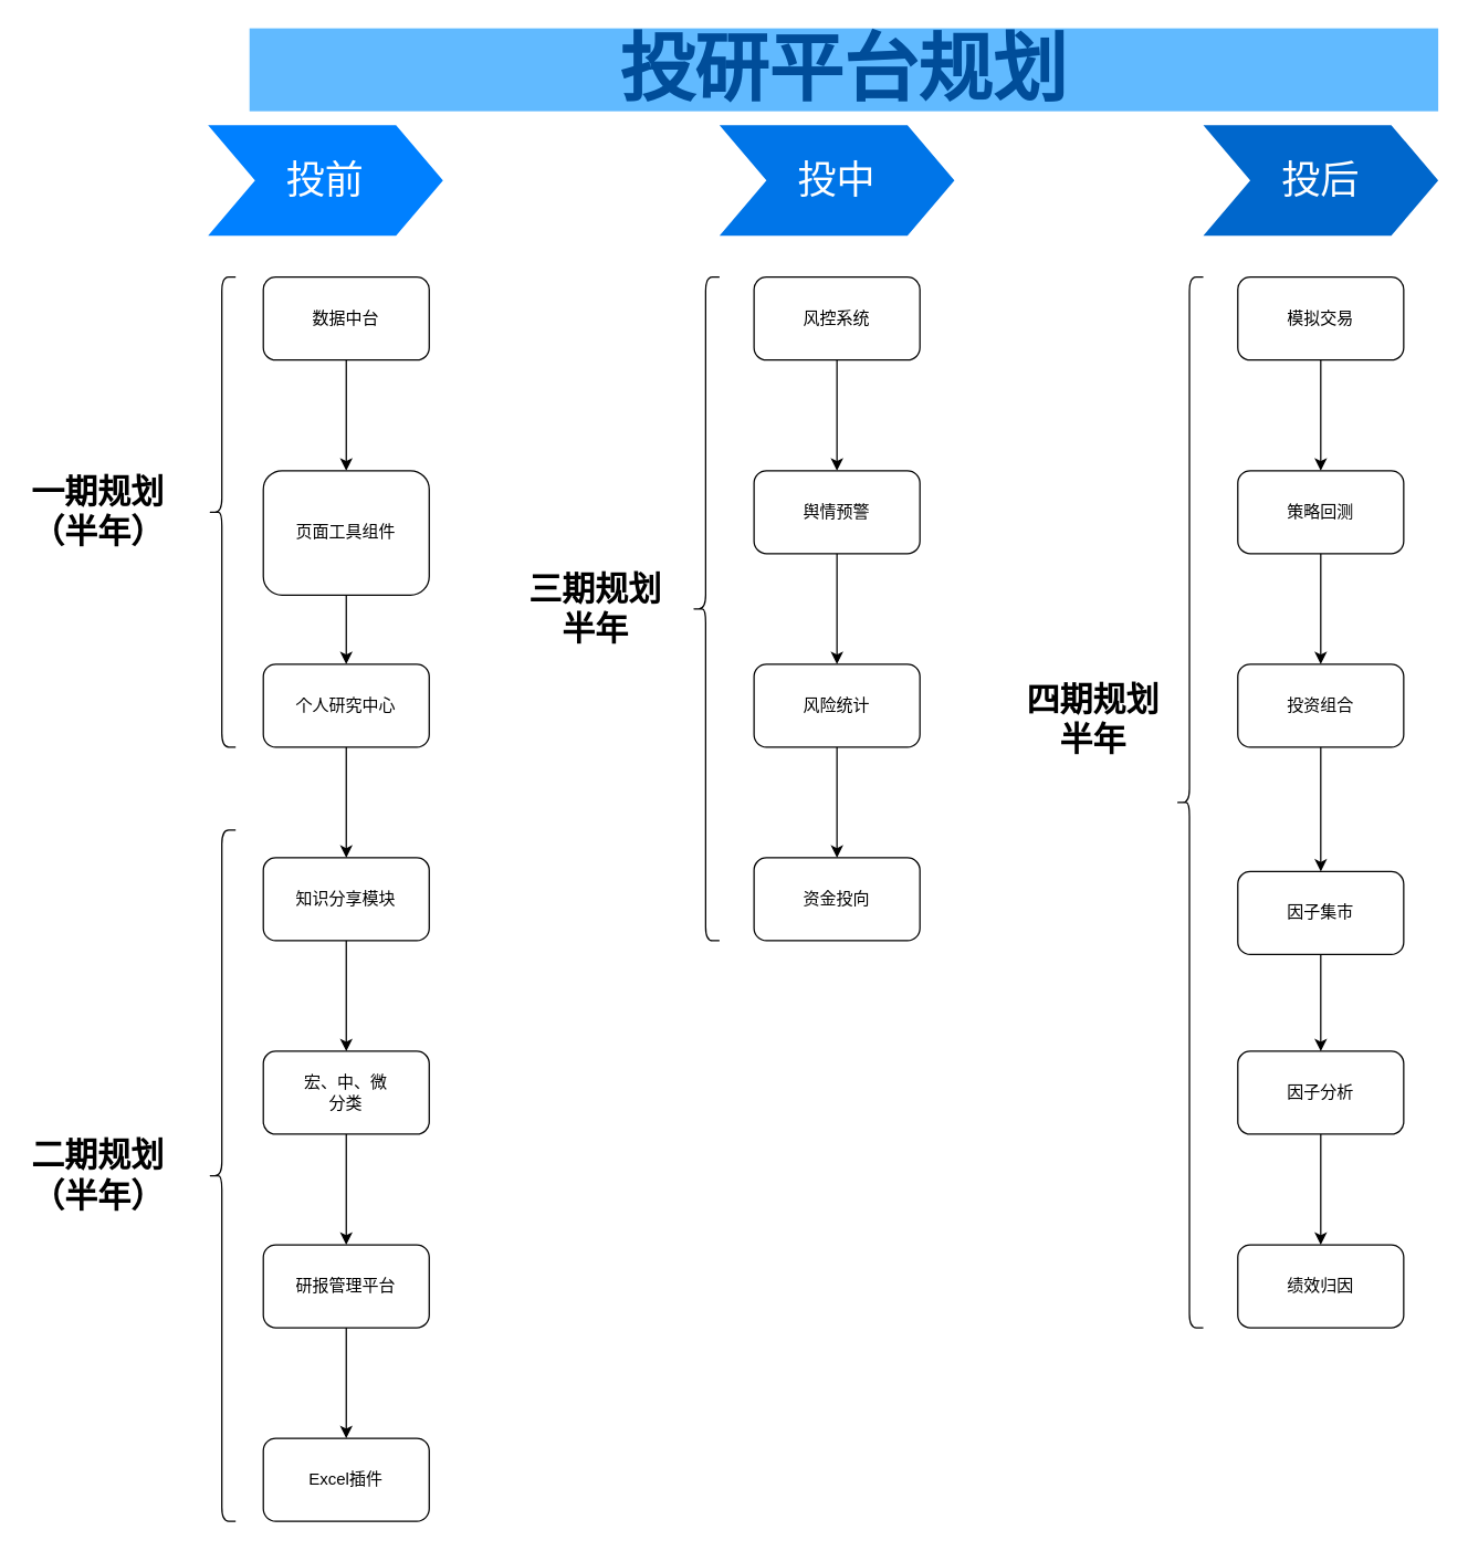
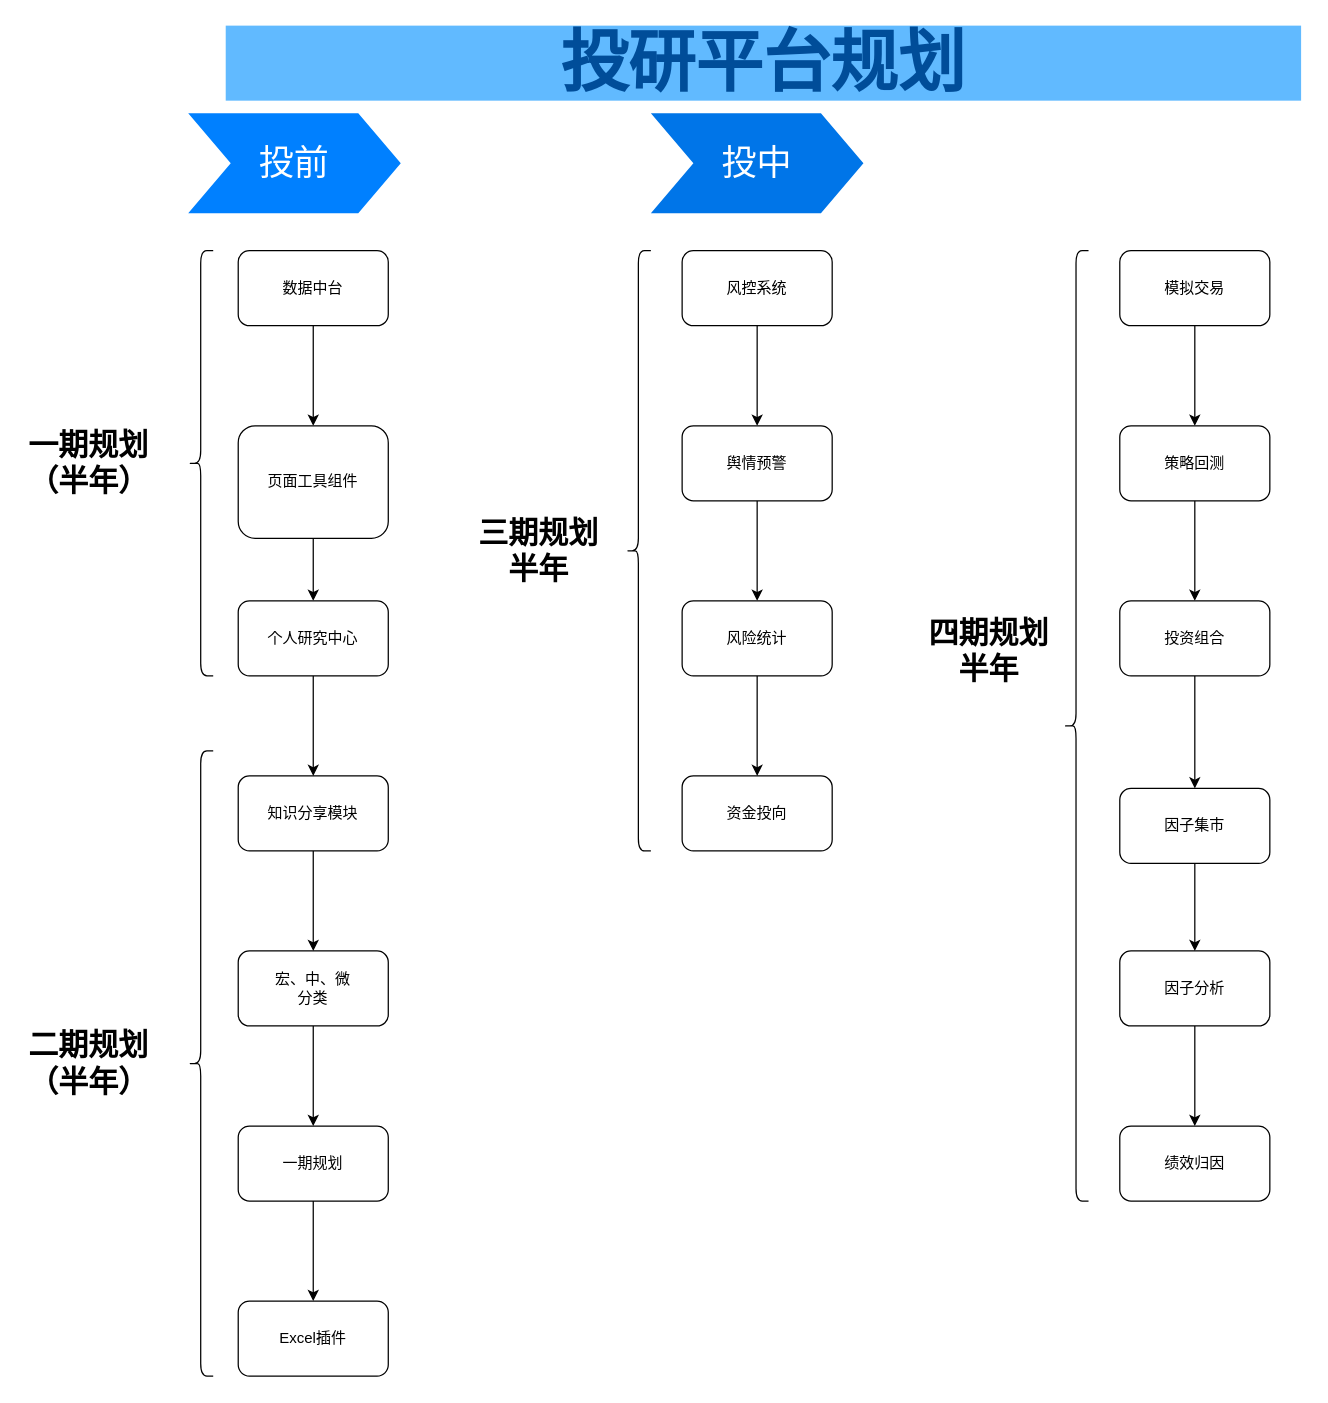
  <mxCell id="0" />
  <mxCell id="1" parent="0" />
  <mxCell id="2" value="投前" style="shape=step;whiteSpace=wrap;html=1;fontSize=28;fillColor=#0080FF;fontColor=#FFFFFF;strokeColor=none;" parent="1" vertex="1"><mxGeometry x="150" y="90" width="170" height="80" as="geometry" /></mxCell>
  <mxCell id="3" value="投中" style="shape=step;whiteSpace=wrap;html=1;fontSize=28;fillColor=#0075E8;fontColor=#FFFFFF;strokeColor=none;" parent="1" vertex="1"><mxGeometry x="520" y="90" width="170" height="80" as="geometry" /></mxCell>
- <mxCell id="4" value="投后" style="shape=step;whiteSpace=wrap;html=1;fontSize=28;fillColor=#0067CC;fontColor=#FFFFFF;strokeColor=none;" parent="1" vertex="1"><mxGeometry x="870" y="90" width="170" height="80" as="geometry" /></mxCell>
  <mxCell id="5" value="投研平台规划" style="text;html=1;strokeColor=none;fillColor=#61BAFF;align=center;verticalAlign=middle;whiteSpace=wrap;fontSize=54;fontStyle=1;fontColor=#004D99;" parent="1" vertex="1"><mxGeometry x="180" y="20" width="860" height="60" as="geometry" /></mxCell>
  <mxCell id="6" value="" style="edgeStyle=orthogonalEdgeStyle;rounded=0;orthogonalLoop=1;jettySize=auto;html=1;" edge="1" parent="1" source="7" target="9"><mxGeometry relative="1" as="geometry" /></mxCell>
  <mxCell id="7" value="数据中台" style="rounded=1;whiteSpace=wrap;html=1;" vertex="1" parent="1"><mxGeometry x="190" y="200" width="120" height="60" as="geometry" /></mxCell>
  <mxCell id="8" value="" style="edgeStyle=orthogonalEdgeStyle;rounded=0;orthogonalLoop=1;jettySize=auto;html=1;" edge="1" parent="1" source="9" target="11"><mxGeometry relative="1" as="geometry" /></mxCell>
  <mxCell id="9" value="页面工具组件" style="whiteSpace=wrap;html=1;rounded=1;" vertex="1" parent="1"><mxGeometry x="190" y="340" width="120" height="90" as="geometry" /></mxCell>
  <mxCell id="10" value="" style="edgeStyle=orthogonalEdgeStyle;rounded=0;orthogonalLoop=1;jettySize=auto;html=1;" edge="1" parent="1" source="11" target="15"><mxGeometry relative="1" as="geometry" /></mxCell>
  <mxCell id="11" value="个人研究中心" style="whiteSpace=wrap;html=1;rounded=1;" vertex="1" parent="1"><mxGeometry x="190" y="480" width="120" height="60" as="geometry" /></mxCell>
  <mxCell id="12" value="" style="shape=curlyBracket;whiteSpace=wrap;html=1;rounded=1;" vertex="1" parent="1"><mxGeometry x="150" y="200" width="20" height="340" as="geometry" /></mxCell>
  <mxCell id="13" value="一期规划&lt;br&gt;（半年）" style="text;strokeColor=none;fillColor=none;html=1;fontSize=24;fontStyle=1;verticalAlign=middle;align=center;" vertex="1" parent="1"><mxGeometry x="20" y="350" width="100" height="40" as="geometry" /></mxCell>
  <mxCell id="14" value="" style="edgeStyle=orthogonalEdgeStyle;rounded=0;orthogonalLoop=1;jettySize=auto;html=1;" edge="1" parent="1" source="15" target="17"><mxGeometry relative="1" as="geometry" /></mxCell>
  <mxCell id="15" value="知识分享模块" style="whiteSpace=wrap;html=1;rounded=1;" vertex="1" parent="1"><mxGeometry x="190" y="620" width="120" height="60" as="geometry" /></mxCell>
  <mxCell id="16" value="" style="edgeStyle=orthogonalEdgeStyle;rounded=0;orthogonalLoop=1;jettySize=auto;html=1;" edge="1" parent="1" source="17" target="19"><mxGeometry relative="1" as="geometry" /></mxCell>
  <mxCell id="17" value="宏、中、微&lt;br&gt;分类" style="whiteSpace=wrap;html=1;rounded=1;" vertex="1" parent="1"><mxGeometry x="190" y="760" width="120" height="60" as="geometry" /></mxCell>
  <mxCell id="18" value="" style="edgeStyle=orthogonalEdgeStyle;rounded=0;orthogonalLoop=1;jettySize=auto;html=1;" edge="1" parent="1" source="19" target="20"><mxGeometry relative="1" as="geometry" /></mxCell>
- <mxCell id="19" value="研报管理平台" style="whiteSpace=wrap;html=1;rounded=1;" vertex="1" parent="1"><mxGeometry x="190" y="900" width="120" height="60" as="geometry" /></mxCell>
+ <mxCell id="19" value="一期规划" style="whiteSpace=wrap;html=1;rounded=1;" vertex="1" parent="1"><mxGeometry x="190" y="900" width="120" height="60" as="geometry" /></mxCell>
  <mxCell id="20" value="Excel插件" style="whiteSpace=wrap;html=1;rounded=1;" vertex="1" parent="1"><mxGeometry x="190" y="1040" width="120" height="60" as="geometry" /></mxCell>
  <mxCell id="21" value="" style="shape=curlyBracket;whiteSpace=wrap;html=1;rounded=1;" vertex="1" parent="1"><mxGeometry x="150" y="600" width="20" height="500" as="geometry" /></mxCell>
  <mxCell id="22" value="二期规划&lt;br&gt;（半年）" style="text;strokeColor=none;fillColor=none;html=1;fontSize=24;fontStyle=1;verticalAlign=middle;align=center;" vertex="1" parent="1"><mxGeometry x="20" y="830" width="100" height="40" as="geometry" /></mxCell>
  <mxCell id="23" value="" style="edgeStyle=orthogonalEdgeStyle;rounded=0;orthogonalLoop=1;jettySize=auto;html=1;" edge="1" parent="1" source="24" target="26"><mxGeometry relative="1" as="geometry" /></mxCell>
  <mxCell id="24" value="风控系统" style="rounded=1;whiteSpace=wrap;html=1;" vertex="1" parent="1"><mxGeometry x="545" y="200" width="120" height="60" as="geometry" /></mxCell>
  <mxCell id="25" value="" style="edgeStyle=orthogonalEdgeStyle;rounded=0;orthogonalLoop=1;jettySize=auto;html=1;" edge="1" parent="1" source="26" target="28"><mxGeometry relative="1" as="geometry" /></mxCell>
  <mxCell id="26" value="舆情预警" style="whiteSpace=wrap;html=1;rounded=1;" vertex="1" parent="1"><mxGeometry x="545" y="340" width="120" height="60" as="geometry" /></mxCell>
  <mxCell id="27" value="" style="edgeStyle=orthogonalEdgeStyle;rounded=0;orthogonalLoop=1;jettySize=auto;html=1;" edge="1" parent="1" source="28" target="29"><mxGeometry relative="1" as="geometry" /></mxCell>
  <mxCell id="28" value="风险统计" style="whiteSpace=wrap;html=1;rounded=1;" vertex="1" parent="1"><mxGeometry x="545" y="480" width="120" height="60" as="geometry" /></mxCell>
  <mxCell id="29" value="资金投向" style="whiteSpace=wrap;html=1;rounded=1;" vertex="1" parent="1"><mxGeometry x="545" y="620" width="120" height="60" as="geometry" /></mxCell>
  <mxCell id="30" value="" style="edgeStyle=orthogonalEdgeStyle;rounded=0;orthogonalLoop=1;jettySize=auto;html=1;" edge="1" parent="1" source="31" target="33"><mxGeometry relative="1" as="geometry" /></mxCell>
  <mxCell id="31" value="模拟交易" style="rounded=1;whiteSpace=wrap;html=1;" vertex="1" parent="1"><mxGeometry x="895" y="200" width="120" height="60" as="geometry" /></mxCell>
  <mxCell id="32" value="" style="edgeStyle=orthogonalEdgeStyle;rounded=0;orthogonalLoop=1;jettySize=auto;html=1;" edge="1" parent="1" source="33" target="35"><mxGeometry relative="1" as="geometry" /></mxCell>
  <mxCell id="33" value="策略回测" style="whiteSpace=wrap;html=1;rounded=1;" vertex="1" parent="1"><mxGeometry x="895" y="340" width="120" height="60" as="geometry" /></mxCell>
  <mxCell id="34" value="" style="edgeStyle=orthogonalEdgeStyle;rounded=0;orthogonalLoop=1;jettySize=auto;html=1;" edge="1" parent="1" source="35" target="39"><mxGeometry relative="1" as="geometry" /></mxCell>
  <mxCell id="35" value="投资组合" style="whiteSpace=wrap;html=1;rounded=1;" vertex="1" parent="1"><mxGeometry x="895" y="480" width="120" height="60" as="geometry" /></mxCell>
  <mxCell id="36" value="" style="shape=curlyBracket;whiteSpace=wrap;html=1;rounded=1;" vertex="1" parent="1"><mxGeometry x="500" y="200" width="20" height="480" as="geometry" /></mxCell>
  <mxCell id="37" value="三期规划&lt;br&gt;半年" style="text;strokeColor=none;fillColor=none;html=1;fontSize=24;fontStyle=1;verticalAlign=middle;align=center;" vertex="1" parent="1"><mxGeometry x="380" y="420" width="100" height="40" as="geometry" /></mxCell>
  <mxCell id="38" value="" style="edgeStyle=orthogonalEdgeStyle;rounded=0;orthogonalLoop=1;jettySize=auto;html=1;" edge="1" parent="1" source="39" target="41"><mxGeometry relative="1" as="geometry" /></mxCell>
  <mxCell id="39" value="因子集市" style="whiteSpace=wrap;html=1;rounded=1;" vertex="1" parent="1"><mxGeometry x="895" y="630" width="120" height="60" as="geometry" /></mxCell>
  <mxCell id="40" value="" style="edgeStyle=orthogonalEdgeStyle;rounded=0;orthogonalLoop=1;jettySize=auto;html=1;" edge="1" parent="1" source="41" target="42"><mxGeometry relative="1" as="geometry" /></mxCell>
  <mxCell id="41" value="因子分析" style="whiteSpace=wrap;html=1;rounded=1;" vertex="1" parent="1"><mxGeometry x="895" y="760" width="120" height="60" as="geometry" /></mxCell>
  <mxCell id="42" value="绩效归因" style="whiteSpace=wrap;html=1;rounded=1;" vertex="1" parent="1"><mxGeometry x="895" y="900" width="120" height="60" as="geometry" /></mxCell>
  <mxCell id="43" value="四期规划&lt;br&gt;半年" style="text;strokeColor=none;fillColor=none;html=1;fontSize=24;fontStyle=1;verticalAlign=middle;align=center;" vertex="1" parent="1"><mxGeometry x="740" y="500" width="100" height="40" as="geometry" /></mxCell>
  <mxCell id="44" value="" style="shape=curlyBracket;whiteSpace=wrap;html=1;rounded=1;" vertex="1" parent="1"><mxGeometry x="850" y="200" width="20" height="760" as="geometry" /></mxCell>
